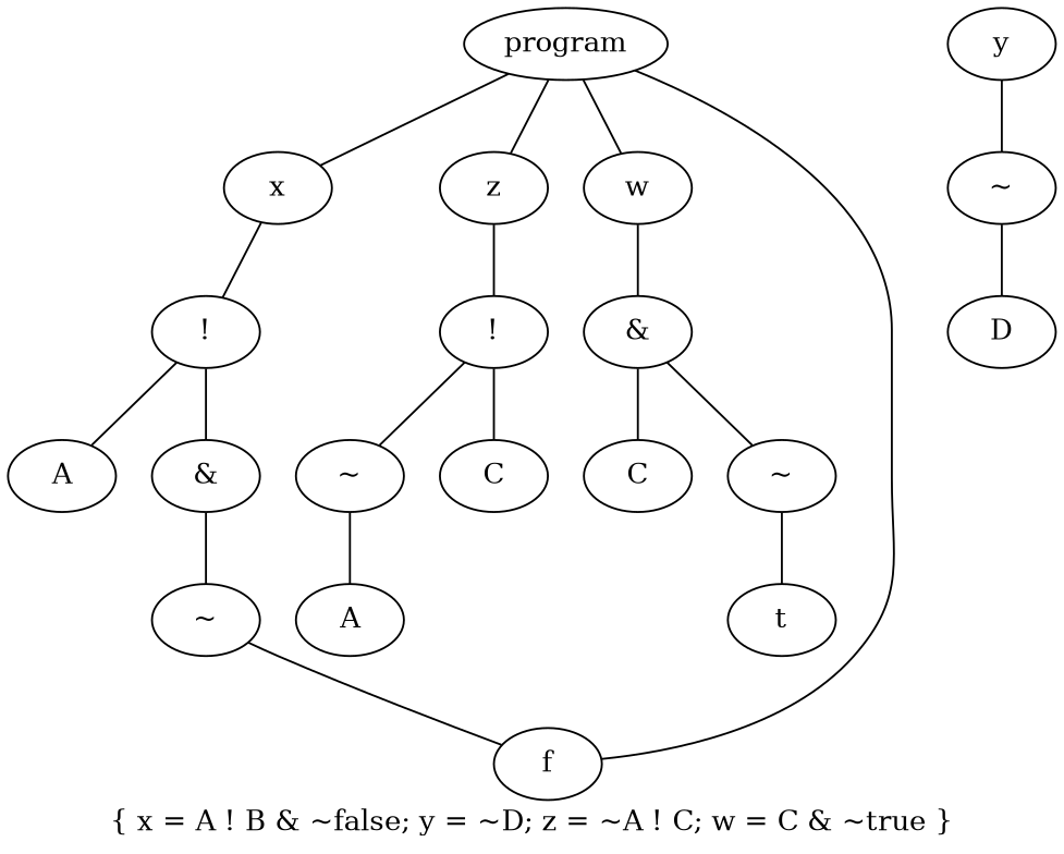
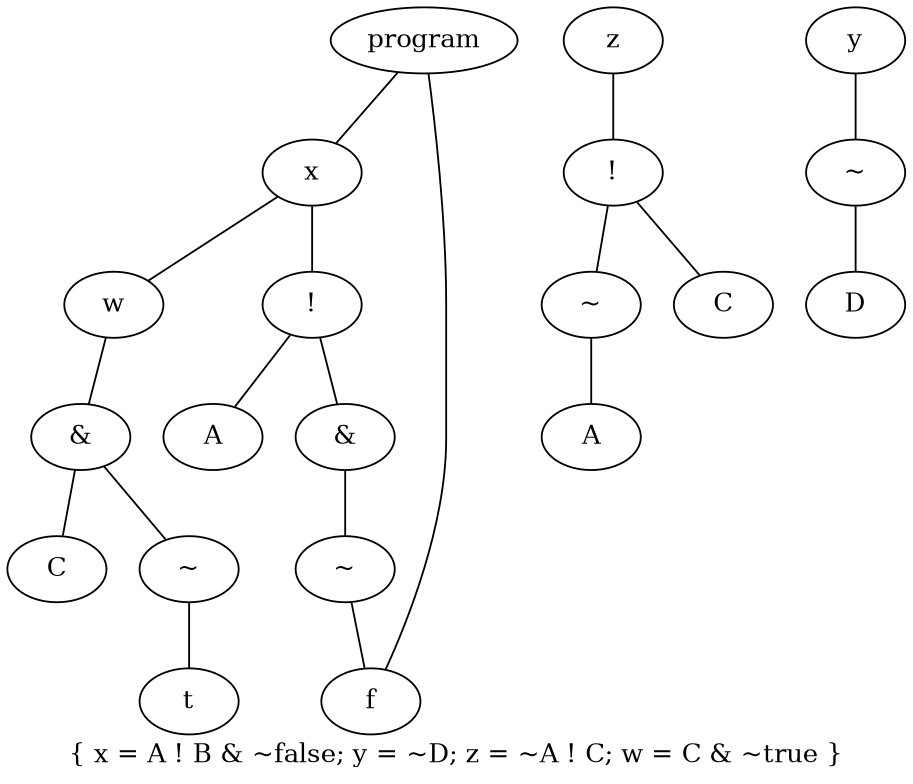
  graph {
    label="{ x = A ! B & ~false; y = ~D; z = ~A ! C; w = C & ~true }"
    n1 [label=program]
    n2 [label=x]
    n3 [label=z]
    n4 [label=w]
    n5 [label=f]
    n6 [label="!"]
    n7 [label=y]
    n8 [label="~"]
    n9 [label="!"]
    n10 [label="&"]
    n11 [label=A]
    n12 [label="&"]
    n13 [label=D]
    n14 [label="~"]
    n15 [label=C]
    n16 [label=C]
    n17 [label="~"]
    n18 [label="~"]
    n19 [label=A]
    n20 [label=t]
    n1 -- n2
-   n1 -- n3
-   n1 -- n4
+   n2 -- n4
    n1 -- n5
    n2 -- n6
    n3 -- n9
    n4 -- n10
    n6 -- n11
    n6 -- n12
    n7 -- n8
    n8 -- n13
    n9 -- n14
    n9 -- n15
    n10 -- n16
    n10 -- n17
    n12 -- n18
    n14 -- n19
    n17 -- n20
    n18 -- n5
  }
